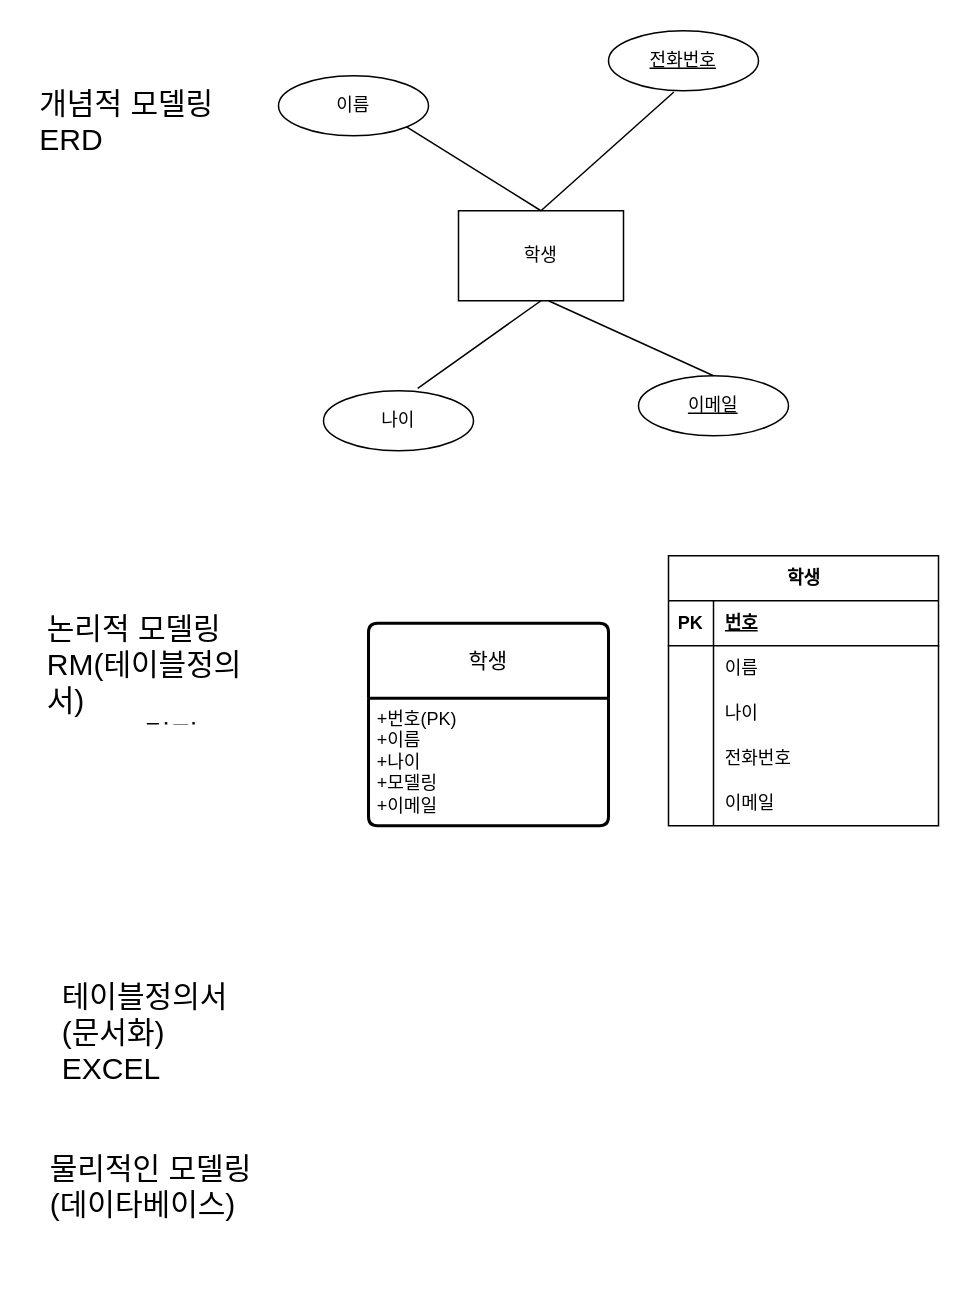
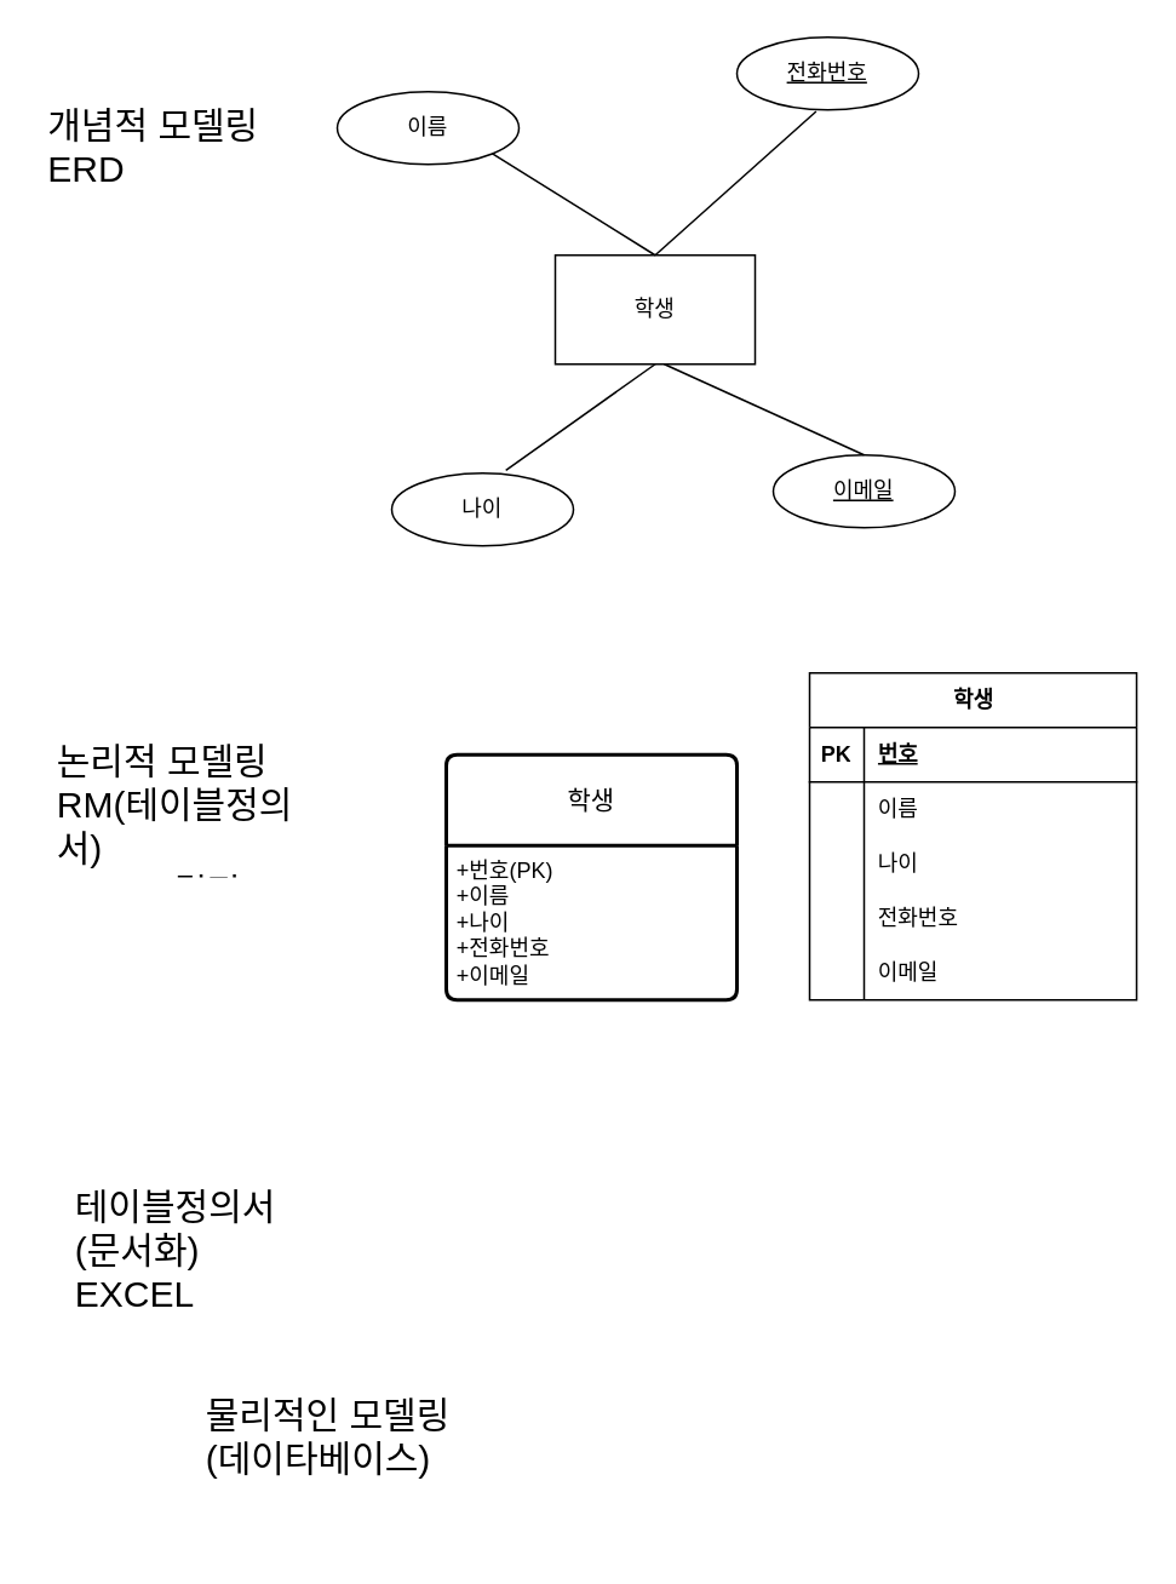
  <mxCell id="0" />
  <mxCell id="1" parent="0" />
  <mxCell id="2" value="학생" style="whiteSpace=wrap;html=1;align=center;" vertex="1" parent="1"><mxGeometry x="305" y="140" width="110" height="60" as="geometry" /></mxCell>
  <mxCell id="3" value="이름" style="ellipse;whiteSpace=wrap;html=1;align=center;" vertex="1" parent="1"><mxGeometry x="185" y="50" width="100" height="40" as="geometry" /></mxCell>
  <mxCell id="4" value="" style="endArrow=none;html=1;rounded=0;exitX=1;exitY=1;exitDx=0;exitDy=0;entryX=0.5;entryY=0;entryDx=0;entryDy=0;" edge="1" parent="1" source="3" target="2"><mxGeometry relative="1" as="geometry"><mxPoint x="275" y="160" as="sourcePoint" /><mxPoint x="435" y="160" as="targetPoint" /></mxGeometry></mxCell>
  <mxCell id="5" value="전화번호" style="ellipse;whiteSpace=wrap;html=1;align=center;fontStyle=4;" vertex="1" parent="1"><mxGeometry x="405" y="20" width="100" height="40" as="geometry" /></mxCell>
  <mxCell id="6" value="" style="endArrow=none;html=1;rounded=0;entryX=0.436;entryY=1.02;entryDx=0;entryDy=0;entryPerimeter=0;exitX=0.5;exitY=0;exitDx=0;exitDy=0;" edge="1" parent="1" source="2" target="5"><mxGeometry relative="1" as="geometry"><mxPoint x="275" y="160" as="sourcePoint" /><mxPoint x="435" y="160" as="targetPoint" /></mxGeometry></mxCell>
  <mxCell id="7" value="나이" style="ellipse;whiteSpace=wrap;html=1;align=center;" vertex="1" parent="1"><mxGeometry x="215" y="260" width="100" height="40" as="geometry" /></mxCell>
  <mxCell id="8" value="" style="endArrow=none;html=1;rounded=0;exitX=0.628;exitY=-0.04;exitDx=0;exitDy=0;exitPerimeter=0;entryX=0.5;entryY=1;entryDx=0;entryDy=0;" edge="1" parent="1" source="7" target="2"><mxGeometry relative="1" as="geometry"><mxPoint x="275" y="160" as="sourcePoint" /><mxPoint x="435" y="160" as="targetPoint" /></mxGeometry></mxCell>
  <mxCell id="9" value="&lt;u&gt;이메일&lt;/u&gt;" style="ellipse;whiteSpace=wrap;html=1;align=center;" vertex="1" parent="1"><mxGeometry x="425" y="250" width="100" height="40" as="geometry" /></mxCell>
  <mxCell id="10" value="" style="endArrow=none;html=1;rounded=0;entryX=0.5;entryY=0;entryDx=0;entryDy=0;" edge="1" parent="1" target="9"><mxGeometry relative="1" as="geometry"><mxPoint x="365" y="200" as="sourcePoint" /><mxPoint x="435" y="160" as="targetPoint" /></mxGeometry></mxCell>
  <mxCell id="11" value="학생" style="swimlane;childLayout=stackLayout;horizontal=1;startSize=50;horizontalStack=0;rounded=1;fontSize=14;fontStyle=0;strokeWidth=2;resizeParent=0;resizeLast=1;shadow=0;dashed=0;align=center;arcSize=4;whiteSpace=wrap;html=1;" vertex="1" parent="1"><mxGeometry x="245" y="415" width="160" height="135" as="geometry" /></mxCell>
- <mxCell id="12" value="+번호(PK)&lt;br&gt;+이름&lt;br&gt;+나이&lt;br&gt;+모델링&lt;br&gt;+이메일" style="align=left;strokeColor=none;fillColor=none;spacingLeft=4;fontSize=12;verticalAlign=top;resizable=0;rotatable=0;part=1;html=1;" vertex="1" parent="11"><mxGeometry y="50" width="160" height="85" as="geometry" /></mxCell>
+ <mxCell id="12" value="+번호(PK)&lt;br&gt;+이름&lt;br&gt;+나이&lt;br&gt;+전화번호&lt;br&gt;+이메일" style="align=left;strokeColor=none;fillColor=none;spacingLeft=4;fontSize=12;verticalAlign=top;resizable=0;rotatable=0;part=1;html=1;" vertex="1" parent="11"><mxGeometry y="50" width="160" height="85" as="geometry" /></mxCell>
  <mxCell id="13" value="학생" style="shape=table;startSize=30;container=1;collapsible=1;childLayout=tableLayout;fixedRows=1;rowLines=0;fontStyle=1;align=center;resizeLast=1;html=1;" vertex="1" parent="1"><mxGeometry x="445" y="370" width="180" height="180" as="geometry" /></mxCell>
  <mxCell id="14" value="" style="shape=tableRow;horizontal=0;startSize=0;swimlaneHead=0;swimlaneBody=0;fillColor=none;collapsible=0;dropTarget=0;points=[[0,0.5],[1,0.5]];portConstraint=eastwest;top=0;left=0;right=0;bottom=1;" vertex="1" parent="13"><mxGeometry y="30" width="180" height="30" as="geometry" /></mxCell>
  <mxCell id="15" value="PK" style="shape=partialRectangle;connectable=0;fillColor=none;top=0;left=0;bottom=0;right=0;fontStyle=1;overflow=hidden;whiteSpace=wrap;html=1;" vertex="1" parent="14"><mxGeometry width="30" height="30" as="geometry"><mxRectangle width="30" height="30" as="alternateBounds" /></mxGeometry></mxCell>
  <mxCell id="16" value="번호" style="shape=partialRectangle;connectable=0;fillColor=none;top=0;left=0;bottom=0;right=0;align=left;spacingLeft=6;fontStyle=5;overflow=hidden;whiteSpace=wrap;html=1;" vertex="1" parent="14"><mxGeometry x="30" width="150" height="30" as="geometry"><mxRectangle width="150" height="30" as="alternateBounds" /></mxGeometry></mxCell>
  <mxCell id="17" value="" style="shape=tableRow;horizontal=0;startSize=0;swimlaneHead=0;swimlaneBody=0;fillColor=none;collapsible=0;dropTarget=0;points=[[0,0.5],[1,0.5]];portConstraint=eastwest;top=0;left=0;right=0;bottom=0;" vertex="1" parent="13"><mxGeometry y="60" width="180" height="30" as="geometry" /></mxCell>
  <mxCell id="18" value="" style="shape=partialRectangle;connectable=0;fillColor=none;top=0;left=0;bottom=0;right=0;editable=1;overflow=hidden;whiteSpace=wrap;html=1;" vertex="1" parent="17"><mxGeometry width="30" height="30" as="geometry"><mxRectangle width="30" height="30" as="alternateBounds" /></mxGeometry></mxCell>
  <mxCell id="19" value="이름" style="shape=partialRectangle;connectable=0;fillColor=none;top=0;left=0;bottom=0;right=0;align=left;spacingLeft=6;overflow=hidden;whiteSpace=wrap;html=1;" vertex="1" parent="17"><mxGeometry x="30" width="150" height="30" as="geometry"><mxRectangle width="150" height="30" as="alternateBounds" /></mxGeometry></mxCell>
  <mxCell id="20" value="" style="shape=tableRow;horizontal=0;startSize=0;swimlaneHead=0;swimlaneBody=0;fillColor=none;collapsible=0;dropTarget=0;points=[[0,0.5],[1,0.5]];portConstraint=eastwest;top=0;left=0;right=0;bottom=0;" vertex="1" parent="13"><mxGeometry y="90" width="180" height="30" as="geometry" /></mxCell>
  <mxCell id="21" value="" style="shape=partialRectangle;connectable=0;fillColor=none;top=0;left=0;bottom=0;right=0;editable=1;overflow=hidden;whiteSpace=wrap;html=1;" vertex="1" parent="20"><mxGeometry width="30" height="30" as="geometry"><mxRectangle width="30" height="30" as="alternateBounds" /></mxGeometry></mxCell>
  <mxCell id="22" value="나이" style="shape=partialRectangle;connectable=0;fillColor=none;top=0;left=0;bottom=0;right=0;align=left;spacingLeft=6;overflow=hidden;whiteSpace=wrap;html=1;" vertex="1" parent="20"><mxGeometry x="30" width="150" height="30" as="geometry"><mxRectangle width="150" height="30" as="alternateBounds" /></mxGeometry></mxCell>
  <mxCell id="23" value="" style="shape=tableRow;horizontal=0;startSize=0;swimlaneHead=0;swimlaneBody=0;fillColor=none;collapsible=0;dropTarget=0;points=[[0,0.5],[1,0.5]];portConstraint=eastwest;top=0;left=0;right=0;bottom=0;" vertex="1" parent="13"><mxGeometry y="120" width="180" height="30" as="geometry" /></mxCell>
  <mxCell id="24" value="" style="shape=partialRectangle;connectable=0;fillColor=none;top=0;left=0;bottom=0;right=0;editable=1;overflow=hidden;whiteSpace=wrap;html=1;" vertex="1" parent="23"><mxGeometry width="30" height="30" as="geometry"><mxRectangle width="30" height="30" as="alternateBounds" /></mxGeometry></mxCell>
  <mxCell id="25" value="전화번호" style="shape=partialRectangle;connectable=0;fillColor=none;top=0;left=0;bottom=0;right=0;align=left;spacingLeft=6;overflow=hidden;whiteSpace=wrap;html=1;" vertex="1" parent="23"><mxGeometry x="30" width="150" height="30" as="geometry"><mxRectangle width="150" height="30" as="alternateBounds" /></mxGeometry></mxCell>
  <mxCell id="26" value="" style="shape=tableRow;horizontal=0;startSize=0;swimlaneHead=0;swimlaneBody=0;fillColor=none;collapsible=0;dropTarget=0;points=[[0,0.5],[1,0.5]];portConstraint=eastwest;top=0;left=0;right=0;bottom=0;" vertex="1" parent="13"><mxGeometry y="150" width="180" height="30" as="geometry" /></mxCell>
  <mxCell id="27" value="" style="shape=partialRectangle;connectable=0;fillColor=none;top=0;left=0;bottom=0;right=0;editable=1;overflow=hidden;whiteSpace=wrap;html=1;" vertex="1" parent="26"><mxGeometry width="30" height="30" as="geometry"><mxRectangle width="30" height="30" as="alternateBounds" /></mxGeometry></mxCell>
  <mxCell id="28" value="이메일" style="shape=partialRectangle;connectable=0;fillColor=none;top=0;left=0;bottom=0;right=0;align=left;spacingLeft=6;overflow=hidden;whiteSpace=wrap;html=1;" vertex="1" parent="26"><mxGeometry x="30" width="150" height="30" as="geometry"><mxRectangle width="150" height="30" as="alternateBounds" /></mxGeometry></mxCell>
  <mxCell id="29" value="&lt;font style=&quot;font-size: 20px;&quot;&gt;개념적 모델링&lt;br&gt;ERD&lt;/font&gt;" style="text;strokeColor=none;fillColor=none;spacingLeft=4;spacingRight=4;overflow=hidden;rotatable=0;points=[[0,0.5],[1,0.5]];portConstraint=eastwest;fontSize=12;whiteSpace=wrap;html=1;" vertex="1" parent="1"><mxGeometry x="20" y="50" width="140" height="80" as="geometry" /></mxCell>
  <mxCell id="30" value="&lt;font style=&quot;font-size: 20px;&quot;&gt;논리적 모델링&lt;br&gt;RM(테이블정의서)&lt;br&gt;-PK,FK결정&lt;br&gt;&lt;/font&gt;" style="text;strokeColor=none;fillColor=none;spacingLeft=4;spacingRight=4;overflow=hidden;rotatable=0;points=[[0,0.5],[1,0.5]];portConstraint=eastwest;fontSize=12;whiteSpace=wrap;html=1;" vertex="1" parent="1"><mxGeometry x="25" y="400" width="140" height="80" as="geometry" /></mxCell>
  <mxCell id="31" value="&lt;font style=&quot;font-size: 20px;&quot;&gt;테이블정의서(문서화)&lt;br&gt;&lt;span style=&quot;font-size: 20px;&quot;&gt;EXCEL&lt;/span&gt;&lt;br&gt;&lt;/font&gt;" style="text;strokeColor=none;fillColor=none;spacingLeft=4;spacingRight=4;overflow=hidden;rotatable=0;points=[[0,0.5],[1,0.5]];portConstraint=eastwest;fontSize=12;whiteSpace=wrap;html=1;" vertex="1" parent="1"><mxGeometry x="35" y="645" width="140" height="80" as="geometry" /></mxCell>
- <mxCell id="32" value="&lt;font style=&quot;font-size: 20px;&quot;&gt;물리적인 모델링&lt;br&gt;(데이타베이스)&lt;/font&gt;" style="text;strokeColor=none;fillColor=none;spacingLeft=4;spacingRight=4;overflow=hidden;rotatable=0;points=[[0,0.5],[1,0.5]];portConstraint=eastwest;fontSize=12;whiteSpace=wrap;html=1;" vertex="1" parent="1"><mxGeometry x="27" y="760" width="180" height="90" as="geometry" /></mxCell>
+ <mxCell id="32" value="&lt;font style=&quot;font-size: 20px;&quot;&gt;물리적인 모델링&lt;br&gt;(데이타베이스)&lt;/font&gt;" style="text;strokeColor=none;fillColor=none;spacingLeft=4;spacingRight=4;overflow=hidden;rotatable=0;points=[[0,0.5],[1,0.5]];portConstraint=eastwest;fontSize=12;whiteSpace=wrap;html=1;" vertex="1" parent="1"><mxGeometry x="107" y="760" width="180" height="90" as="geometry" /></mxCell>
